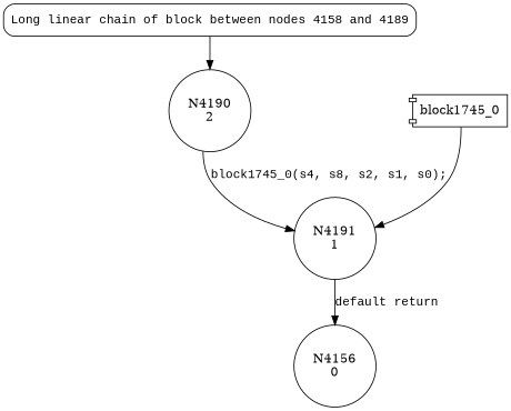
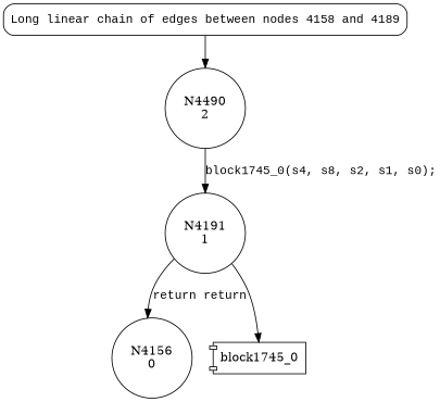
  digraph {
    node [shape=circle]
    edge [fontname="Courier New"]
-   n1 [fillcolor=white fontname="Courier New" label="Long linear chain of block between nodes 4158 and 4189" penwidth=1 shape=Mrecord style="filled,bold"]
-   n2 [label="N4190\n2"]
+   n1 [fillcolor=white fontname="Courier New" label="Long linear chain of edges between nodes 4158 and 4189" penwidth=1 shape=Mrecord style="filled,bold"]
+   n2 [label="N4490\n2"]
    n3 [label="N4191\n1"]
    n4 [label="N4156\n0"]
    n5 [label=block1745_0 shape=component]
    n1 -> n2 [fontname=""]
    n2 -> n3 [label="block1745_0(s4, s8, s2, s1, s0);"]
-   n3 -> n4 [label="default return"]
-   n5 -> n3
+   n3 -> n4 [label="return return"]
+   n3 -> n5
  }
